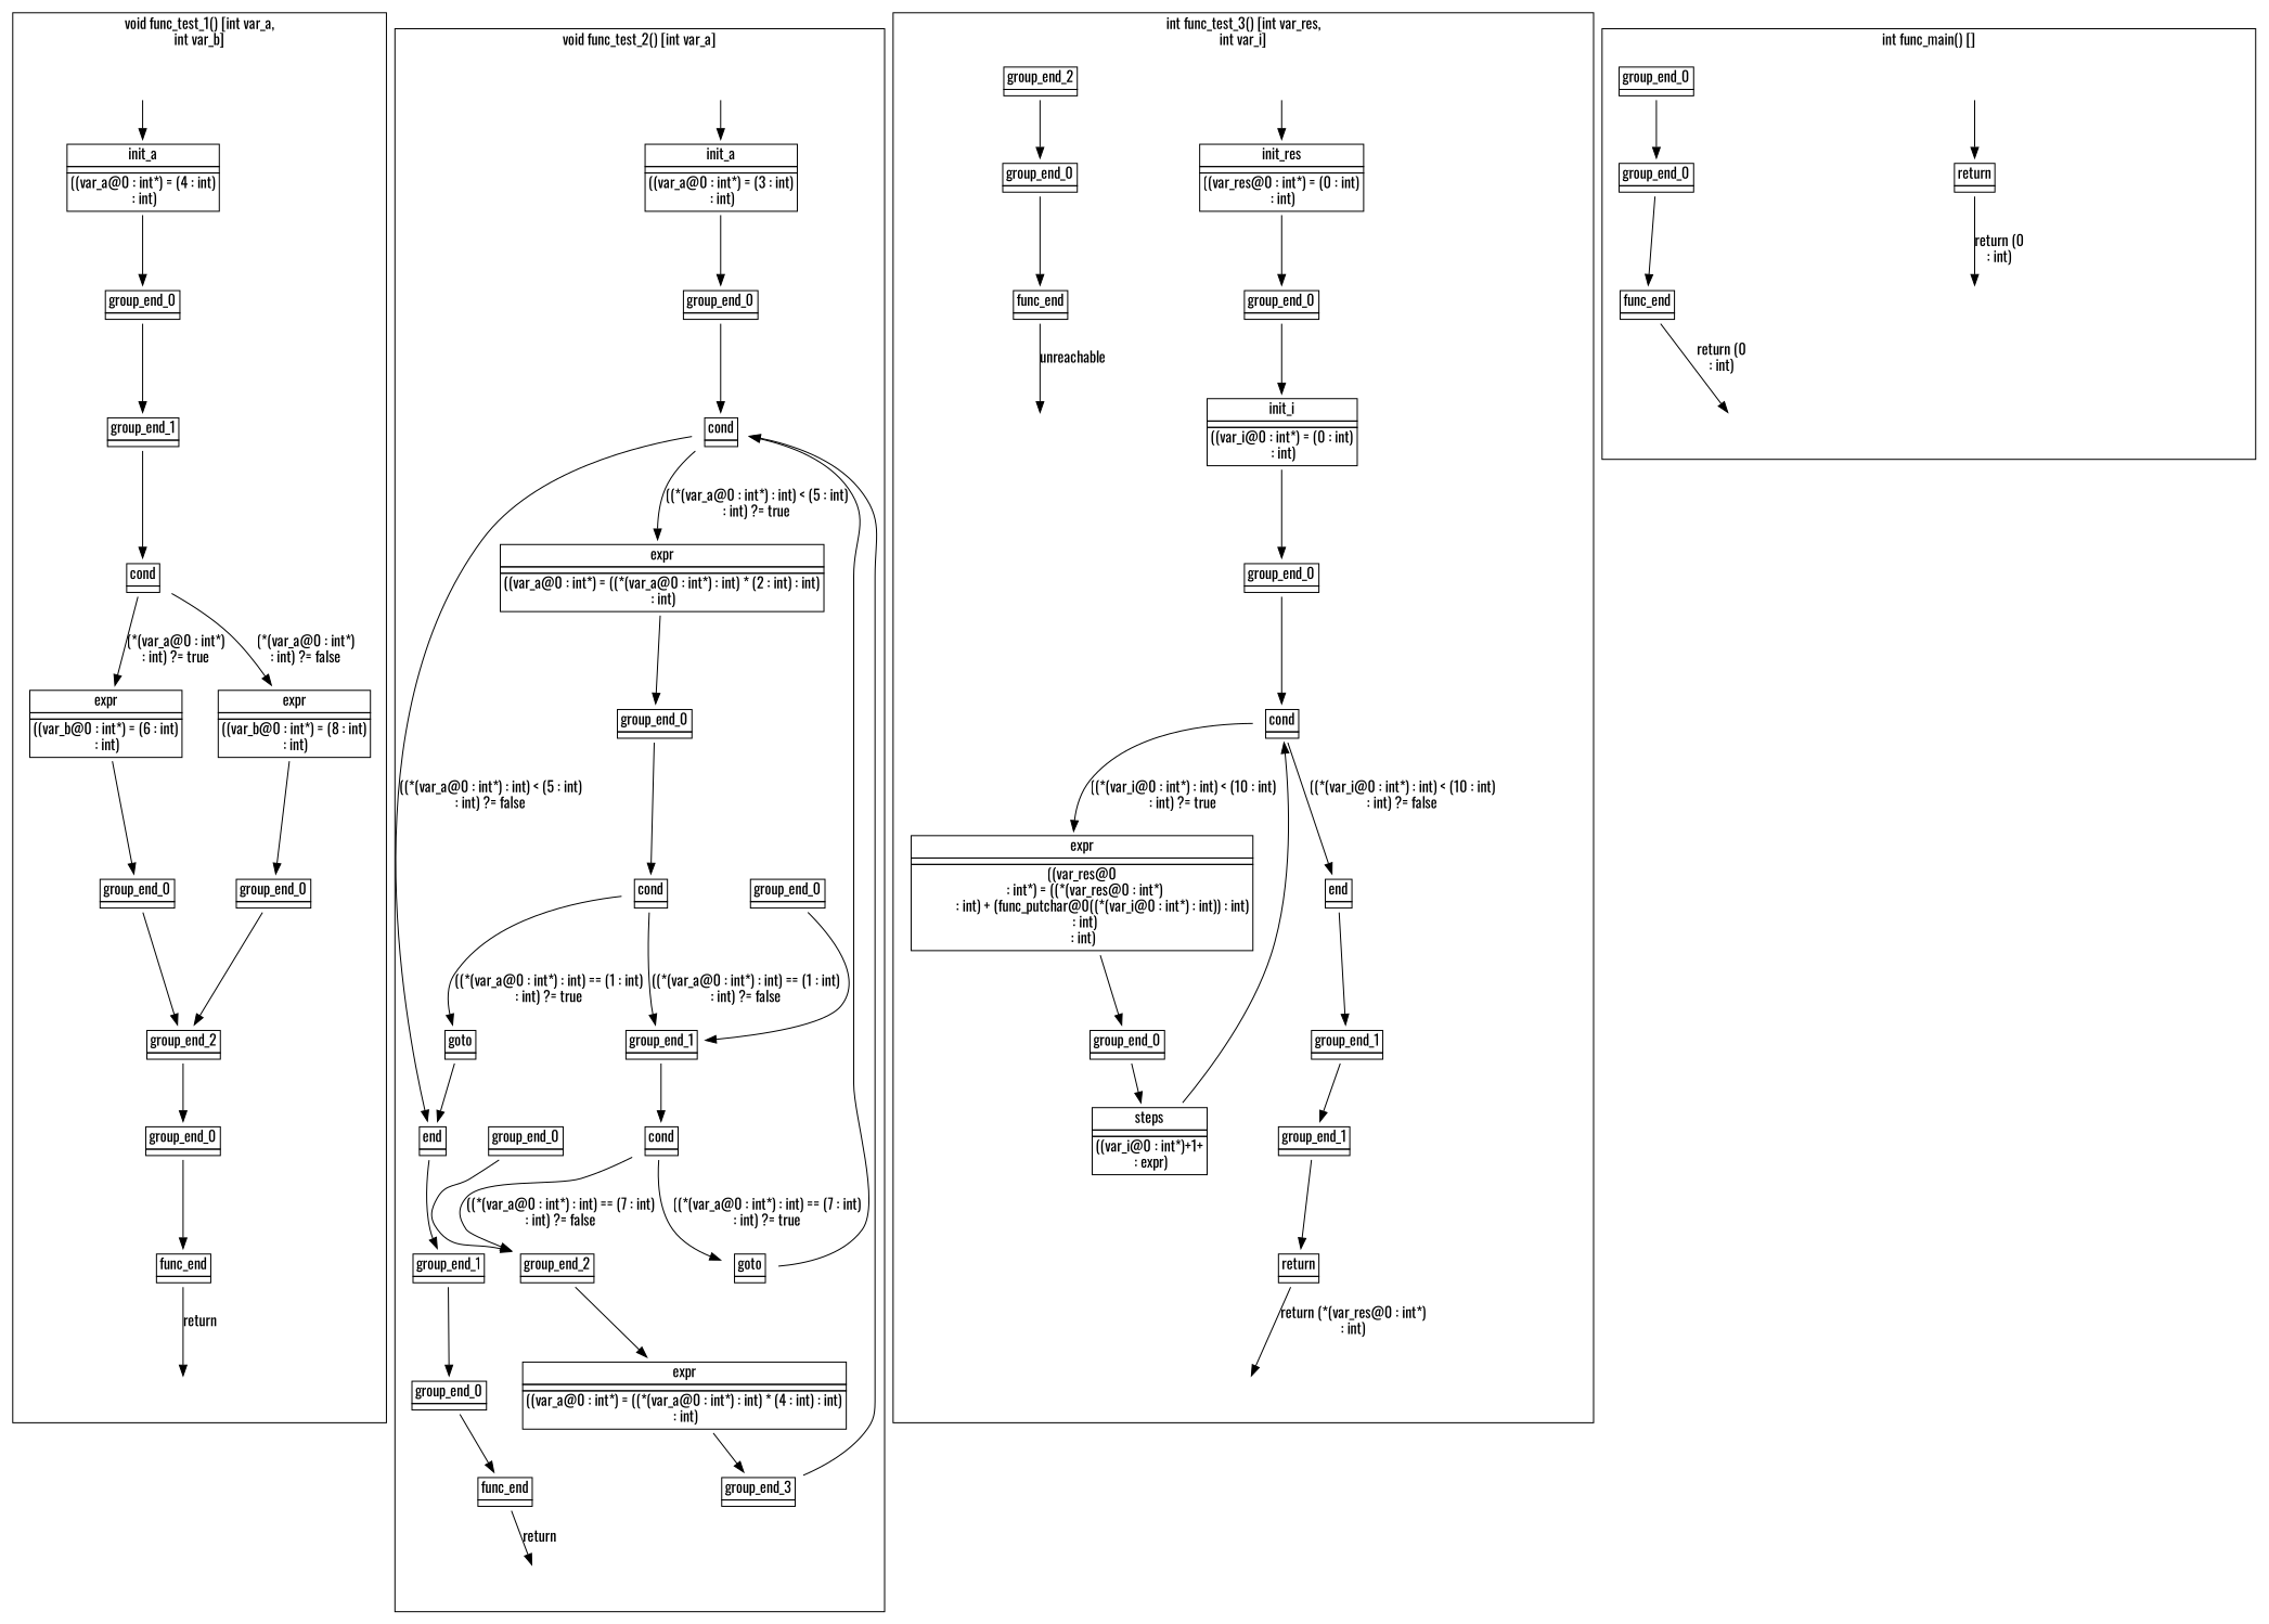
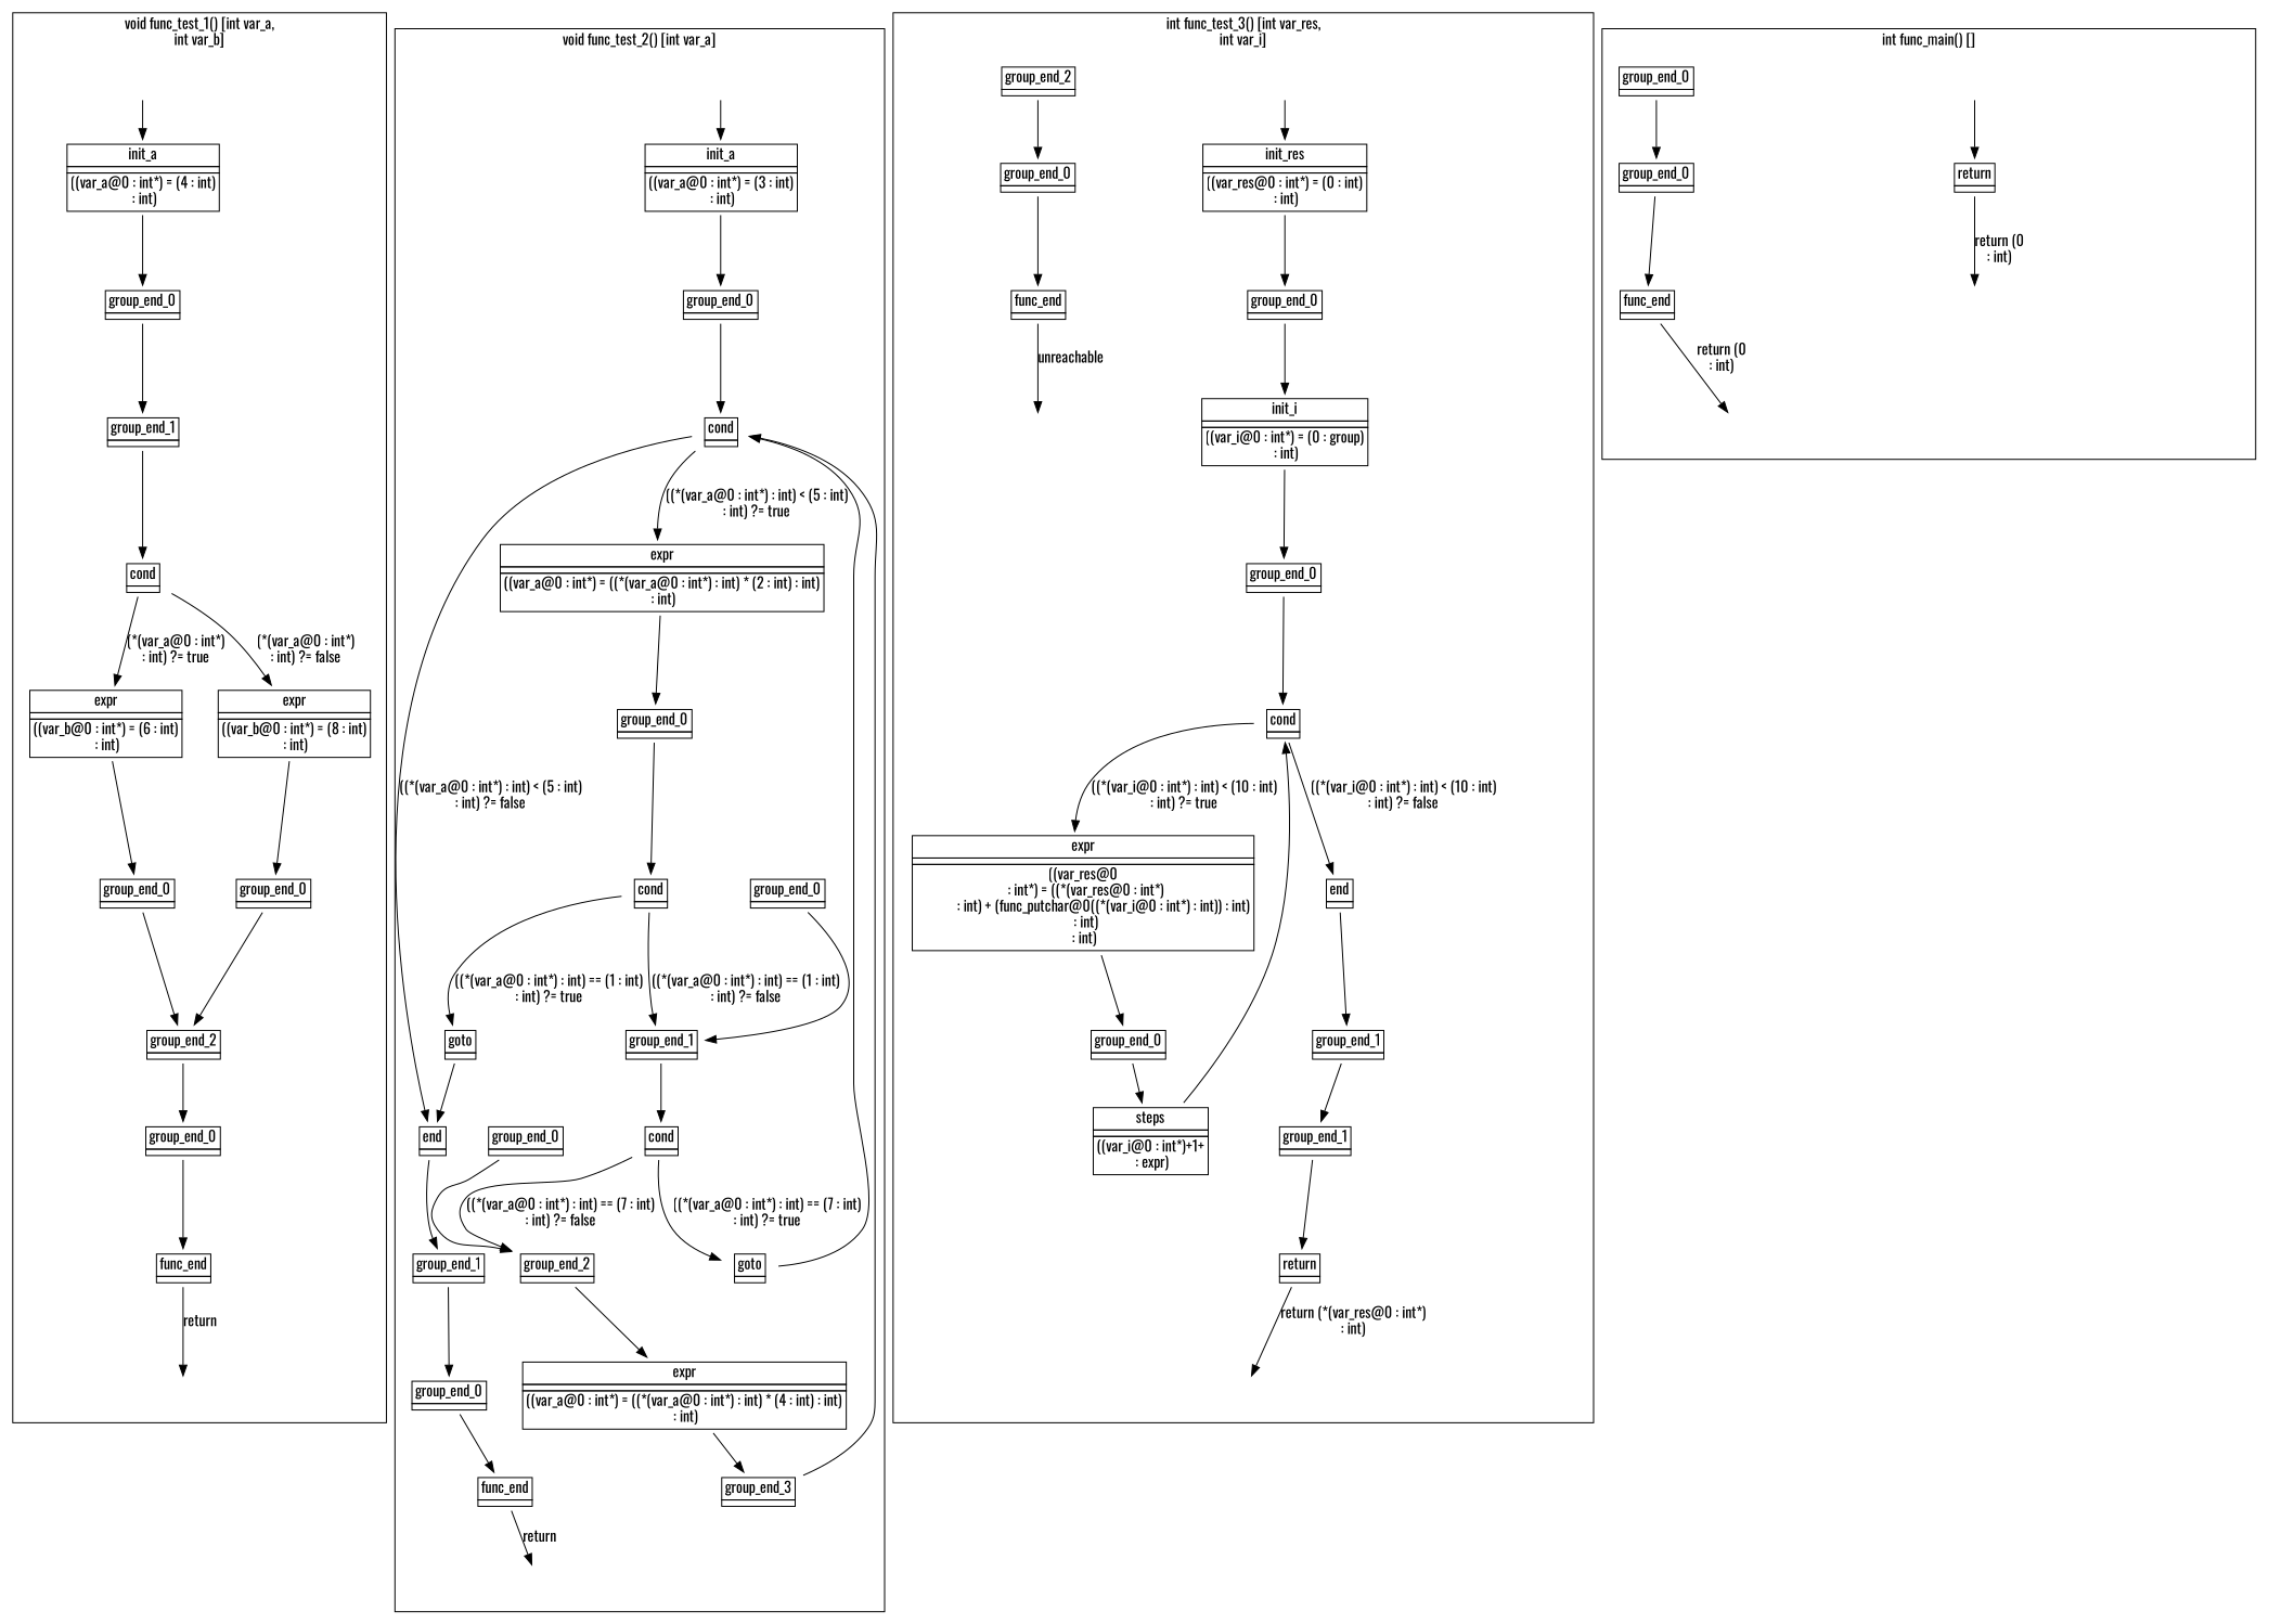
  digraph {
    fontname=Oswald
    node [fontname=Oswald shape=plaintext]
    edge [fontname=Oswald]
    "group_0::func_test_1::source" [style=invisible shape=""]
    n2 [label=<<table border="0" cellborder="1" cellspacing="0"><tr><td>init_a</td></tr>         <tr><td></td></tr><tr><td>((var_a@0 : int*) = (4 : int)<br/> : int)</td></tr></table>>]
    n3 [label=<<table border="0" cellborder="1" cellspacing="0"><tr><td>group_end_0</td></tr>         <tr><td></td></tr></table>>]
    n4 [label=<<table border="0" cellborder="1" cellspacing="0"><tr><td>func_end</td></tr>         <tr><td></td></tr></table>>]
    "group_0::func_test_1::func_end::sink" [style=invisible shape=""]
    n6 [label=<<table border="0" cellborder="1" cellspacing="0"><tr><td>group_end_1</td></tr>         <tr><td></td></tr></table>>]
    n7 [label=<<table border="0" cellborder="1" cellspacing="0"><tr><td>expr</td></tr>         <tr><td></td></tr><tr><td>((var_b@0 : int*) = (6 : int)<br/> : int)</td></tr></table>>]
    n8 [label=<<table border="0" cellborder="1" cellspacing="0"><tr><td>group_end_0</td></tr>         <tr><td></td></tr></table>>]
    n9 [label=<<table border="0" cellborder="1" cellspacing="0"><tr><td>group_end_2</td></tr>         <tr><td></td></tr></table>>]
    n10 [label=<<table border="0" cellborder="1" cellspacing="0"><tr><td>group_end_0</td></tr>         <tr><td></td></tr></table>>]
    n11 [label=<<table border="0" cellborder="1" cellspacing="0"><tr><td>expr</td></tr>         <tr><td></td></tr><tr><td>((var_b@0 : int*) = (8 : int)<br/> : int)</td></tr></table>>]
    n12 [label=<<table border="0" cellborder="1" cellspacing="0"><tr><td>group_end_0</td></tr>         <tr><td></td></tr></table>>]
    n13 [label=<<table border="0" cellborder="1" cellspacing="0"><tr><td>cond</td></tr>         <tr><td></td></tr></table>>]
    "group_1::func_test_2::source" [style=invisible shape=""]
    n15 [label=<<table border="0" cellborder="1" cellspacing="0"><tr><td>init_a</td></tr>         <tr><td></td></tr><tr><td>((var_a@0 : int*) = (3 : int)<br/> : int)</td></tr></table>>]
    n16 [label=<<table border="0" cellborder="1" cellspacing="0"><tr><td>group_end_0</td></tr>         <tr><td></td></tr></table>>]
    n17 [label=<<table border="0" cellborder="1" cellspacing="0"><tr><td>func_end</td></tr>         <tr><td></td></tr></table>>]
    "group_1::func_test_2::func_end::sink" [style=invisible shape=""]
    n19 [label=<<table border="0" cellborder="1" cellspacing="0"><tr><td>cond</td></tr>         <tr><td></td></tr></table>>]
    n20 [label=<<table border="0" cellborder="1" cellspacing="0"><tr><td>expr</td></tr>         <tr><td></td></tr><tr><td>((var_a@0 : int*) = ((*(var_a@0 : int*) : int) * (2 : int) : int)<br/> : int)</td></tr></table>>]
    n21 [label=<<table border="0" cellborder="1" cellspacing="0"><tr><td>group_end_0</td></tr>         <tr><td></td></tr></table>>]
    n22 [label=<<table border="0" cellborder="1" cellspacing="0"><tr><td>cond</td></tr>         <tr><td></td></tr></table>>]
    n23 [label=<<table border="0" cellborder="1" cellspacing="0"><tr><td>goto</td></tr>         <tr><td></td></tr></table>>]
    n24 [label=<<table border="0" cellborder="1" cellspacing="0"><tr><td>end</td></tr>         <tr><td></td></tr></table>>]
    n25 [label=<<table border="0" cellborder="1" cellspacing="0"><tr><td>group_end_1</td></tr>         <tr><td></td></tr></table>>]
    n26 [label=<<table border="0" cellborder="1" cellspacing="0"><tr><td>group_end_0</td></tr>         <tr><td></td></tr></table>>]
    n27 [label=<<table border="0" cellborder="1" cellspacing="0"><tr><td>group_end_1</td></tr>         <tr><td></td></tr></table>>]
    n28 [label=<<table border="0" cellborder="1" cellspacing="0"><tr><td>cond</td></tr>         <tr><td></td></tr></table>>]
    n29 [label=<<table border="0" cellborder="1" cellspacing="0"><tr><td>goto</td></tr>         <tr><td></td></tr></table>>]
    n30 [label=<<table border="0" cellborder="1" cellspacing="0"><tr><td>group_end_0</td></tr>         <tr><td></td></tr></table>>]
    n31 [label=<<table border="0" cellborder="1" cellspacing="0"><tr><td>group_end_2</td></tr>         <tr><td></td></tr></table>>]
    n32 [label=<<table border="0" cellborder="1" cellspacing="0"><tr><td>expr</td></tr>         <tr><td></td></tr><tr><td>((var_a@0 : int*) = ((*(var_a@0 : int*) : int) * (4 : int) : int)<br/> : int)</td></tr></table>>]
    n33 [label=<<table border="0" cellborder="1" cellspacing="0"><tr><td>group_end_3</td></tr>         <tr><td></td></tr></table>>]
    n34 [label=<<table border="0" cellborder="1" cellspacing="0"><tr><td>group_end_0</td></tr>         <tr><td></td></tr></table>>]
    "group_2::func_test_3::source" [style=invisible shape=""]
    n36 [label=<<table border="0" cellborder="1" cellspacing="0"><tr><td>init_res</td></tr>         <tr><td></td></tr><tr><td>((var_res@0 : int*) = (0 : int)<br/> : int)</td></tr></table>>]
    n37 [label=<<table border="0" cellborder="1" cellspacing="0"><tr><td>group_end_0</td></tr>         <tr><td></td></tr></table>>]
    n38 [label=<<table border="0" cellborder="1" cellspacing="0"><tr><td>func_end</td></tr>         <tr><td></td></tr></table>>]
    "group_2::func_test_3::func_end::sink" [style=invisible shape=""]
-   n40 [label=<<table border="0" cellborder="1" cellspacing="0"><tr><td>init_i</td></tr>         <tr><td></td></tr><tr><td>((var_i@0 : int*) = (0 : int)<br/> : int)</td></tr></table>>]
+   n40 [label=<<table border="0" cellborder="1" cellspacing="0"><tr><td>init_i</td></tr>         <tr><td></td></tr><tr><td>((var_i@0 : int*) = (0 : group)<br/> : int)</td></tr></table>>]
    n41 [label=<<table border="0" cellborder="1" cellspacing="0"><tr><td>group_end_0</td></tr>         <tr><td></td></tr></table>>]
    n42 [label=<<table border="0" cellborder="1" cellspacing="0"><tr><td>cond</td></tr>         <tr><td></td></tr></table>>]
    n43 [label=<<table border="0" cellborder="1" cellspacing="0"><tr><td>expr</td></tr>         <tr><td></td></tr><tr><td>((var_res@0<br/>  : int*) = ((*(var_res@0 : int*)<br/>             : int) + (func_putchar@0((*(var_i@0 : int*) : int)) : int)<br/>  : int)<br/> : int)</td></tr></table>>]
    n44 [label=<<table border="0" cellborder="1" cellspacing="0"><tr><td>group_end_0</td></tr>         <tr><td></td></tr></table>>]
    n45 [label=<<table border="0" cellborder="1" cellspacing="0"><tr><td>steps</td></tr>         <tr><td></td></tr><tr><td>((var_i@0 : int*)+1+<br/> : expr)</td></tr></table>>]
    n46 [label=<<table border="0" cellborder="1" cellspacing="0"><tr><td>end</td></tr>         <tr><td></td></tr></table>>]
    n47 [label=<<table border="0" cellborder="1" cellspacing="0"><tr><td>group_end_1</td></tr>         <tr><td></td></tr></table>>]
    n48 [label=<<table border="0" cellborder="1" cellspacing="0"><tr><td>group_end_1</td></tr>         <tr><td></td></tr></table>>]
    n49 [label=<<table border="0" cellborder="1" cellspacing="0"><tr><td>return</td></tr>         <tr><td></td></tr></table>>]
    "group_2::decl_test_3::group_0::block_expr::group_0::with_res::group_2::instr_return::return::sink" [style=invisible shape=""]
    n51 [label=<<table border="0" cellborder="1" cellspacing="0"><tr><td>group_end_2</td></tr>         <tr><td></td></tr></table>>]
    n52 [label=<<table border="0" cellborder="1" cellspacing="0"><tr><td>group_end_0</td></tr>         <tr><td></td></tr></table>>]
    "group_3::func_main::source" [style=invisible shape=""]
    n54 [label=<<table border="0" cellborder="1" cellspacing="0"><tr><td>return</td></tr>         <tr><td></td></tr></table>>]
    "group_3::decl_main::group_0::block_expr::group_0::instr_return::return::sink" [style=invisible shape=""]
    n56 [label=<<table border="0" cellborder="1" cellspacing="0"><tr><td>func_end</td></tr>         <tr><td></td></tr></table>>]
    "group_3::func_main::func_end::sink" [style=invisible shape=""]
    n58 [label=<<table border="0" cellborder="1" cellspacing="0"><tr><td>group_end_0</td></tr>         <tr><td></td></tr></table>>]
    n59 [label=<<table border="0" cellborder="1" cellspacing="0"><tr><td>group_end_0</td></tr>         <tr><td></td></tr></table>>]
    subgraph cluster_1 {
      label="void func_test_1() [int var_a,\nint var_b]"
      "group_0::func_test_1::source"
      n2
      n3
      n4
      "group_0::func_test_1::func_end::sink"
      n6
      n7
      n8
      n9
      n10
      n11
      n12
      n13
    }
    subgraph cluster_2 {
      label="void func_test_2() [int var_a]"
      "group_1::func_test_2::source"
      n15
      n16
      n17
      "group_1::func_test_2::func_end::sink"
      n19
      n20
      n21
      n22
      n23
      n24
      n25
      n26
      n27
      n28
      n29
      n30
      n31
      n32
      n33
      n34
    }
    subgraph cluster_3 {
      label="int func_test_3() [int var_res,\nint var_i]"
      "group_2::func_test_3::source"
      n36
      n37
      n38
      "group_2::func_test_3::func_end::sink"
      n40
      n41
      n42
      n43
      n44
      n45
      n46
      n47
      n48
      n49
      "group_2::decl_test_3::group_0::block_expr::group_0::with_res::group_2::instr_return::return::sink"
      n51
      n52
    }
    subgraph cluster_4 {
      label="int func_main() []"
      "group_3::func_main::source"
      n54
      "group_3::decl_main::group_0::block_expr::group_0::instr_return::return::sink"
      n56
      "group_3::func_main::func_end::sink"
      n58
      n59
    }
    "group_0::func_test_1::source" -> n2
    n2 -> n3
    n3 -> n6
    n4 -> "group_0::func_test_1::func_end::sink" [label=return]
    n6 -> n13
    n7 -> n8
    n8 -> n9
    n9 -> n10
    n10 -> n4
    n11 -> n12
    n12 -> n9
    n13 -> n7 [label="(*(var_a@0 : int*)\n: int) ?= true"]
    n13 -> n11 [label="(*(var_a@0 : int*)\n: int) ?= false"]
    "group_1::func_test_2::source" -> n15
    n15 -> n16
    n16 -> n19
    n17 -> "group_1::func_test_2::func_end::sink" [label=return]
    n19 -> n20 [label="((*(var_a@0 : int*) : int) < (5 : int)\n: int) ?= true"]
    n19 -> n24 [label="((*(var_a@0 : int*) : int) < (5 : int)\n: int) ?= false"]
    n20 -> n21
    n21 -> n22
    n22 -> n23 [label="((*(var_a@0 : int*) : int) == (1 : int)\n: int) ?= true"]
    n22 -> n27 [label="((*(var_a@0 : int*) : int) == (1 : int)\n: int) ?= false"]
    n23 -> n24
    n24 -> n25
    n25 -> n34
    n26 -> n27
    n27 -> n28
    n28 -> n29 [label="((*(var_a@0 : int*) : int) == (7 : int)\n: int) ?= true"]
    n28 -> n31 [label="((*(var_a@0 : int*) : int) == (7 : int)\n: int) ?= false"]
    n29 -> n19
    n30 -> n31
    n31 -> n32
    n32 -> n33
    n33 -> n19
    n34 -> n17
    "group_2::func_test_3::source" -> n36
    n36 -> n37
    n37 -> n40
    n38 -> "group_2::func_test_3::func_end::sink" [label=unreachable]
    n40 -> n41
    n41 -> n42
    n42 -> n43 [label="((*(var_i@0 : int*) : int) < (10 : int)\n: int) ?= true"]
    n42 -> n46 [label="((*(var_i@0 : int*) : int) < (10 : int)\n: int) ?= false"]
    n43 -> n44
    n44 -> n45
    n45 -> n42
    n46 -> n47
    n47 -> n48
    n48 -> n49
    n49 -> "group_2::decl_test_3::group_0::block_expr::group_0::with_res::group_2::instr_return::return::sink" [label="return (*(var_res@0 : int*)\n: int)"]
    n51 -> n52
    n52 -> n38
    "group_3::func_main::source" -> n54
    n54 -> "group_3::decl_main::group_0::block_expr::group_0::instr_return::return::sink" [label="return (0\n: int)"]
    n56 -> "group_3::func_main::func_end::sink" [label="return (0\n: int)"]
    n58 -> n59
    n59 -> n56
  }
